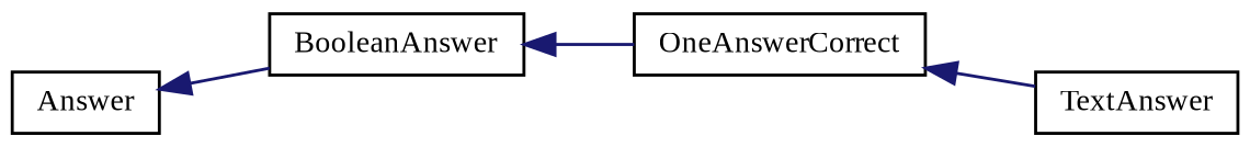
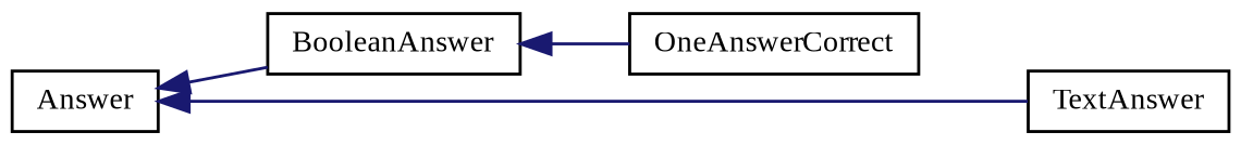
  digraph {
    fontname="Liberation Serif"
    rankdir=LR
    node [color=black fillcolor=white fontname="Liberation Serif" fontsize=10 shape=record style=filled]
    edge [color=midnightblue dir=back fontname="Liberation Serif" fontsize=10 labelfontname=Helvetica labelfontsize=10 style=solid]
    n1 [height=0.2 label=Answer width=0.4]
    n2 [height=0.2 label=BooleanAnswer width=0.4]
    n3 [height=0.2 label=TextAnswer width=0.4]
    n4 [height=0.2 label=OneAnswerCorrect width=0.4]
    n1 -> n2
-   n4 -> n3
+   n1 -> n3
    n2 -> n4
  }
